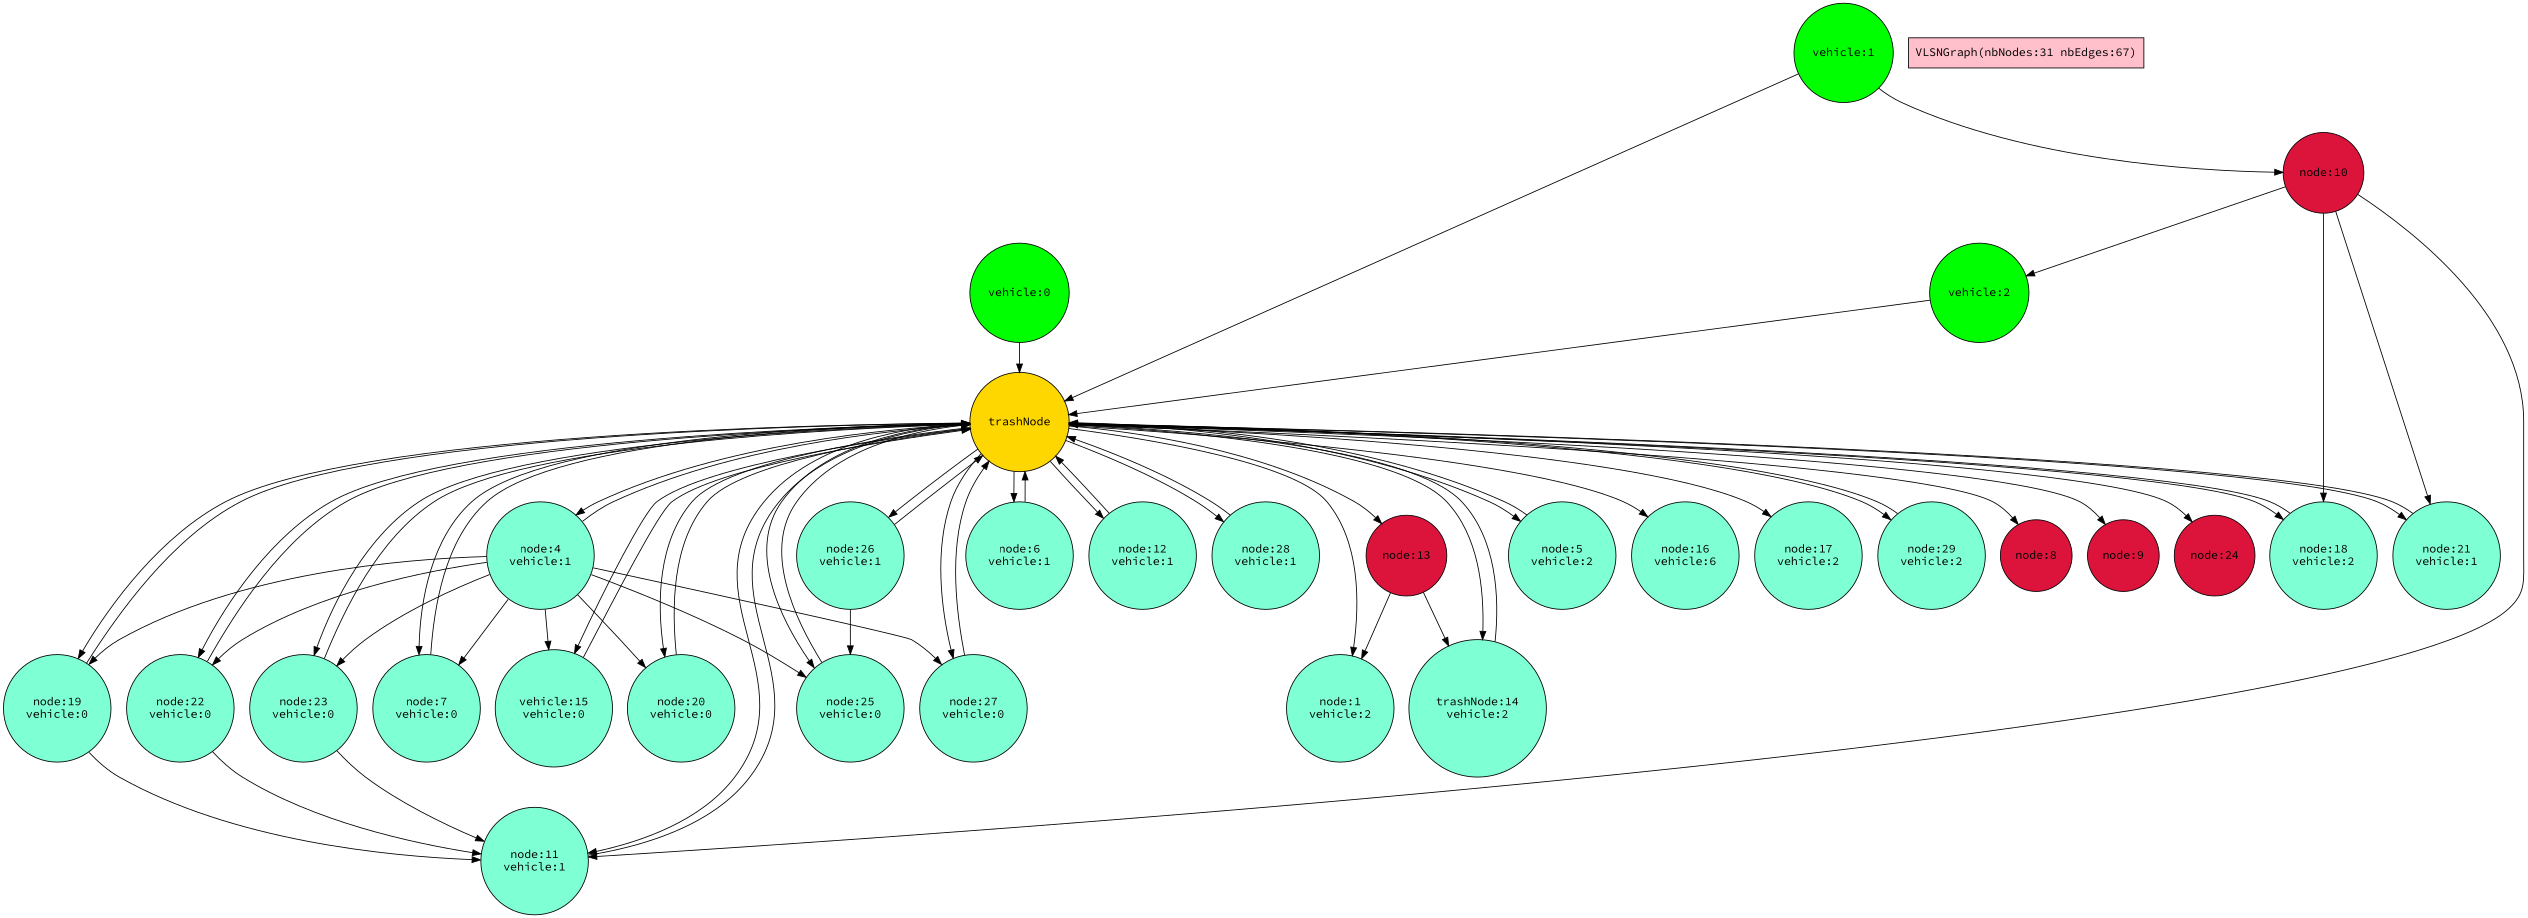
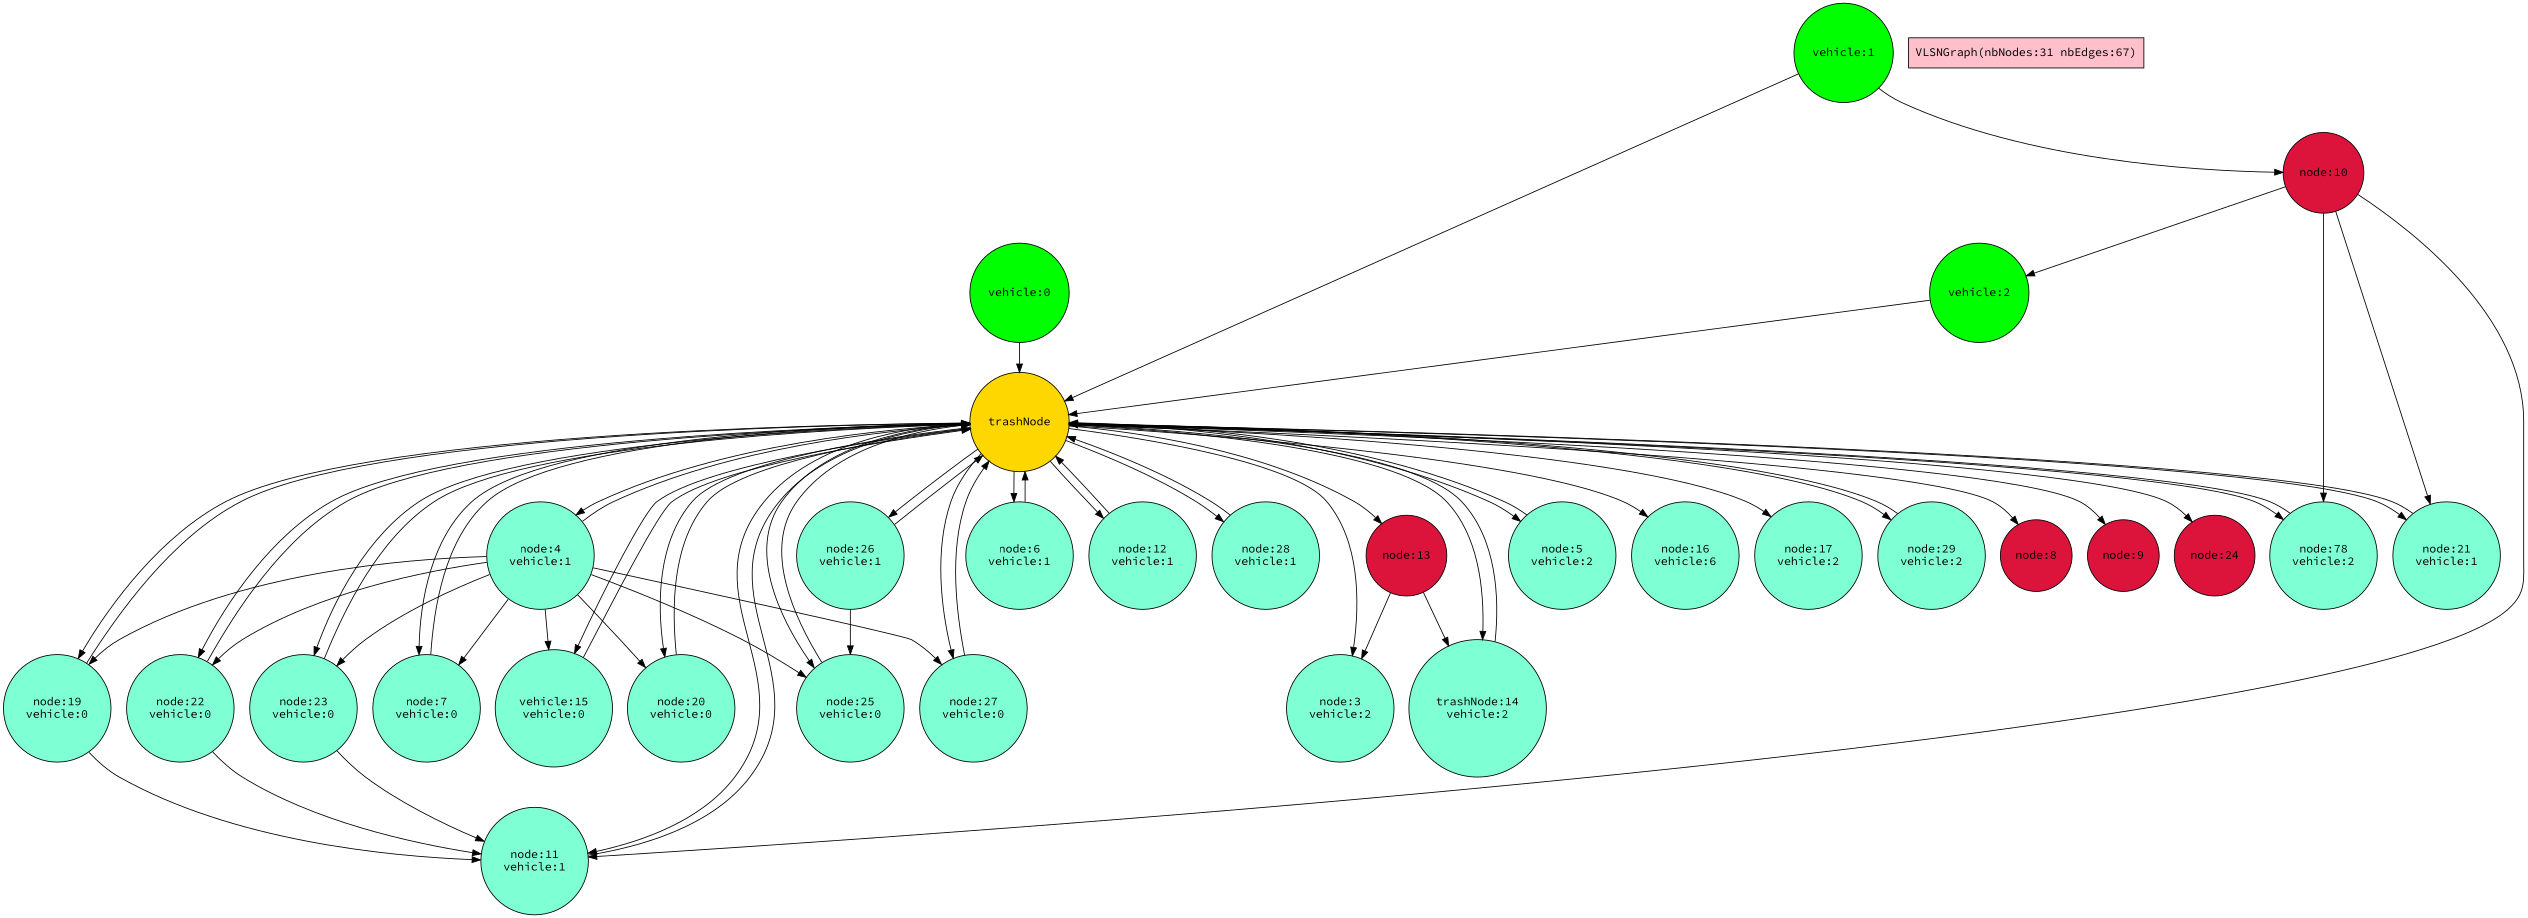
  digraph {
    fontname="Source Code Pro"
    fontsize=12
    node [color=black fillcolor=aquamarine fontname="Source Code Pro" shape=circle style=filled]
    edge [fontname="Source Code Pro"]
    n1 [fillcolor=green label="vehicle:0"]
    n2 [fillcolor=gold label=trashNode]
    n3 [label="node:7\nvehicle:0"]
    n4 [label="vehicle:15\nvehicle:0"]
    n5 [label="node:19\nvehicle:0"]
    n6 [label="node:20\nvehicle:0"]
    n7 [label="node:22\nvehicle:0"]
    n8 [label="node:23\nvehicle:0"]
    n9 [label="node:25\nvehicle:0"]
    n10 [label="node:27\nvehicle:0"]
    n11 [label="node:4\nvehicle:1"]
    n12 [label="node:6\nvehicle:1"]
    n13 [label="node:11\nvehicle:1"]
    n14 [label="node:12\nvehicle:1"]
    n15 [label="node:21\nvehicle:1"]
    n16 [label="node:26\nvehicle:1"]
    n17 [label="node:28\nvehicle:1"]
-   n18 [label="node:1\nvehicle:2"]
+   n18 [label="node:3\nvehicle:2"]
    n19 [label="node:5\nvehicle:2"]
    n20 [label="trashNode:14\nvehicle:2"]
    n21 [label="node:16\nvehicle:6"]
    n22 [label="node:17\nvehicle:2"]
-   n23 [label="node:18\nvehicle:2"]
+   n23 [label="node:78\nvehicle:2"]
    n24 [label="node:29\nvehicle:2"]
    n25 [fillcolor=crimson label="node:8"]
    n26 [fillcolor=crimson label="node:9"]
    n27 [fillcolor=crimson label="node:13"]
    n28 [fillcolor=crimson label="node:24"]
    n29 [fillcolor=green label="vehicle:1"]
    n30 [fillcolor=crimson label="node:10"]
    n31 [fillcolor=green label="vehicle:2"]
    n32 [fillcolor=pink label="VLSNGraph(nbNodes:31 nbEdges:67)" shape=rectangle]
    n1 -> n2
    n2 -> n3
    n2 -> n4
    n2 -> n5
    n2 -> n6
    n2 -> n7
    n2 -> n8
    n2 -> n9
    n2 -> n10
    n2 -> n11
    n2 -> n12
    n2 -> n13
    n2 -> n14
    n2 -> n15
    n2 -> n16
    n2 -> n17
    n2 -> n18
    n2 -> n19
    n2 -> n20
    n2 -> n21
    n2 -> n22
    n2 -> n23
    n2 -> n24
    n2 -> n25
    n2 -> n26
    n2 -> n27
    n2 -> n28
    n3 -> n2
    n4 -> n2
    n5 -> n2
    n5 -> n13
    n6 -> n2
    n7 -> n2
    n7 -> n13
    n8 -> n2
    n8 -> n13
    n9 -> n2
    n10 -> n2
    n11 -> n2
    n11 -> n3
    n11 -> n4
    n11 -> n5
    n11 -> n6
    n11 -> n7
    n11 -> n8
    n11 -> n9
    n11 -> n10
    n12 -> n2
    n13 -> n2
    n14 -> n2
    n15 -> n2
    n16 -> n2
    n16 -> n9
    n17 -> n2
    n19 -> n2
    n20 -> n2
    n23 -> n2
    n24 -> n2
    n27 -> n18
    n27 -> n20
    n29 -> n2
    n29 -> n30
    n30 -> n13
    n30 -> n15
    n30 -> n23
    n30 -> n31
    n31 -> n2
  }
